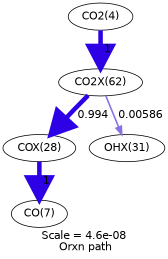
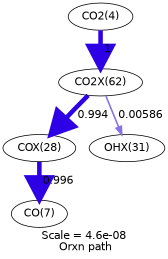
  digraph {
    fontname=Helvetica
    label="Scale = 4.6e-08\l Orxn path"
    node [fontname=Helvetica]
    edge [arrowsize=3 color="0.7, 1.5, 0.9" fontname=Helvetica penwidth=6]
    n1 [label="CO2(4)"]
    n2 [label="CO2X(62)"]
    n3 [label="COX(28)"]
    n4 [label="OHX(31)"]
    n5 [label="CO(7)"]
    n1 -> n2 [label=" 1"]
    n2 -> n3 [color="0.7, 1.49, 0.9" label=" 0.994"]
    n2 -> n4 [arrowsize=1.06 color="0.7, 0.506, 0.9" label=" 0.00586" penwidth=2.12]
-   n3 -> n5 [label=" 1"]
+   n3 -> n5 [label=" 0.996"]
  }
